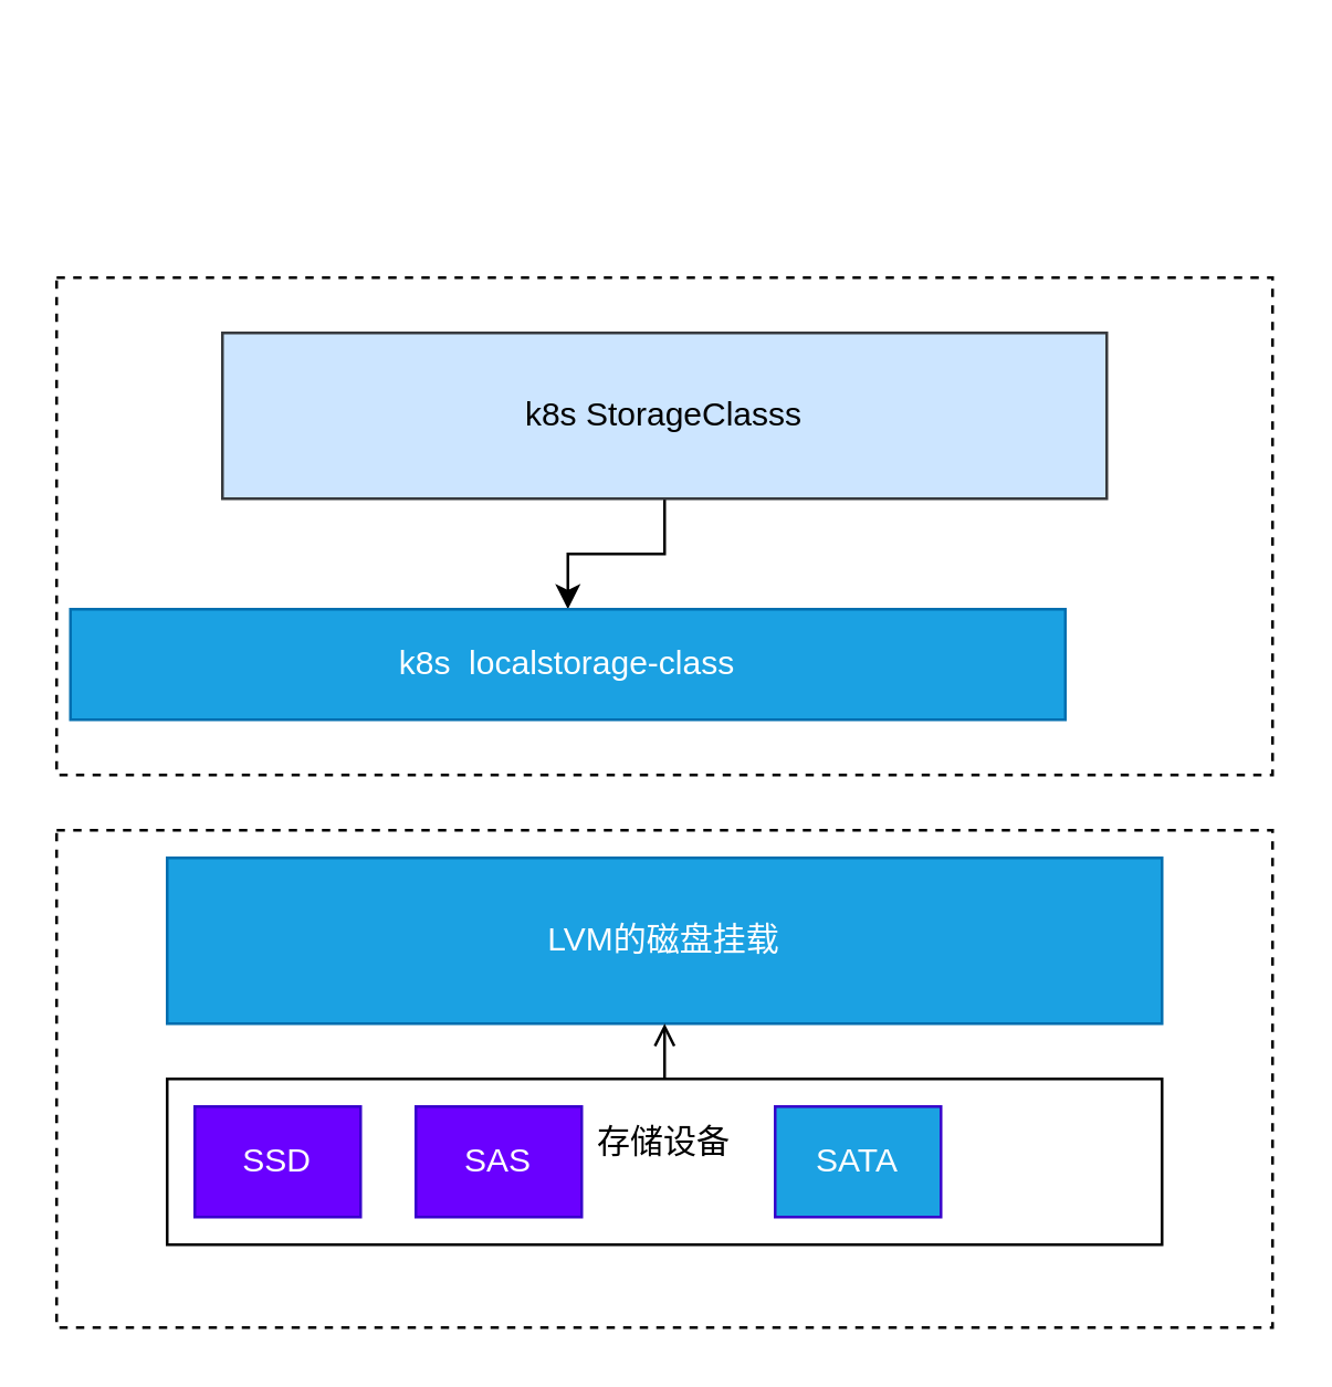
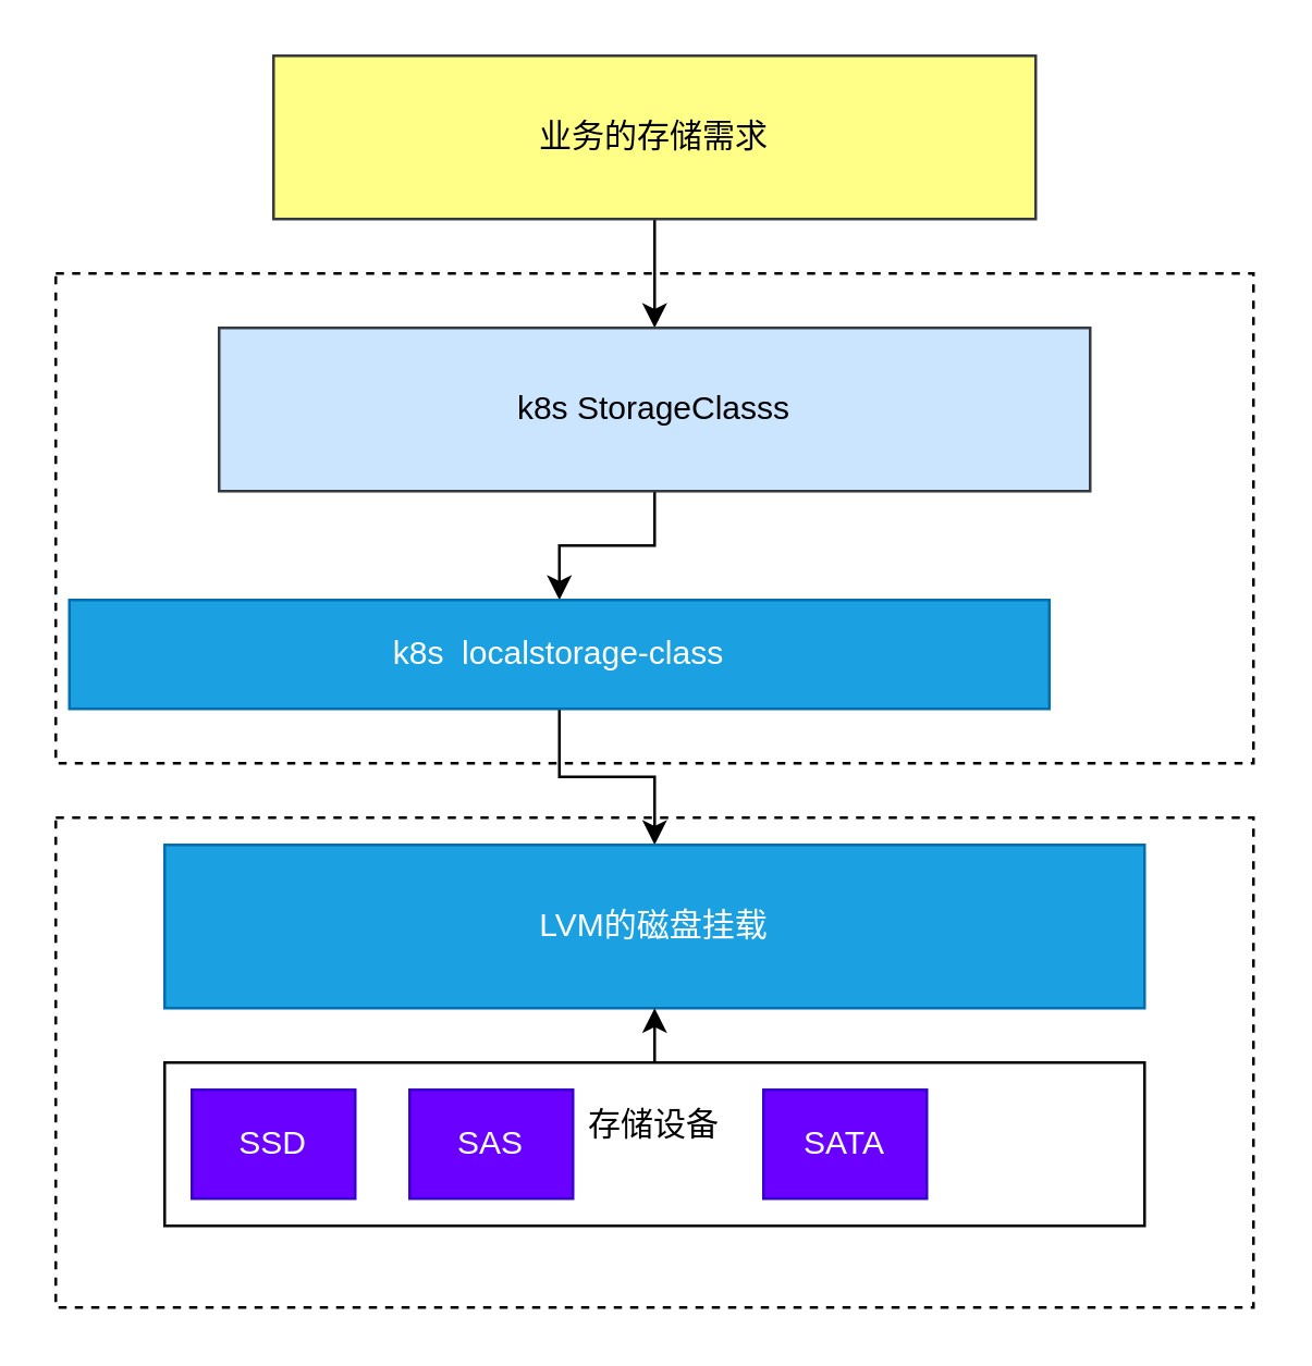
  <mxCell id="0" />
  <mxCell id="1" parent="0" />
  <mxCell id="2" value="" style="rounded=0;whiteSpace=wrap;html=1;gradientColor=none;fillColor=default;dashed=1;" vertex="1" parent="1"><mxGeometry x="20" y="100" width="440" height="180" as="geometry" /></mxCell>
  <mxCell id="3" value="" style="rounded=0;whiteSpace=wrap;html=1;gradientColor=none;fillColor=default;dashed=1;" vertex="1" parent="1"><mxGeometry x="20" y="300" width="440" height="180" as="geometry" /></mxCell>
+ <mxCell id="4" style="edgeStyle=orthogonalEdgeStyle;orthogonalLoop=1;jettySize=auto;html=1;exitX=0.5;exitY=1;exitDx=0;exitDy=0;entryX=0.5;entryY=0;entryDx=0;entryDy=0;rounded=0;strokeColor=#000000;" edge="1" parent="1" source="5" target="7"><mxGeometry relative="1" as="geometry" /></mxCell>
+ <mxCell id="5" value="业务的存储需求" style="rounded=0;whiteSpace=wrap;html=1;fillColor=#ffff88;strokeColor=#36393d;" vertex="1" parent="1"><mxGeometry x="100" y="20" width="280" height="60" as="geometry" /></mxCell>
  <mxCell id="6" style="edgeStyle=orthogonalEdgeStyle;rounded=0;orthogonalLoop=1;jettySize=auto;html=1;exitX=0.5;exitY=1;exitDx=0;exitDy=0;entryX=0.5;entryY=0;entryDx=0;entryDy=0;" edge="1" parent="1" source="7" target="9"><mxGeometry relative="1" as="geometry" /></mxCell>
  <mxCell id="7" value="k8s StorageClasss" style="rounded=0;whiteSpace=wrap;html=1;fillColor=#cce5ff;strokeColor=#36393d;" vertex="1" parent="1"><mxGeometry x="80" y="120" width="320" height="60" as="geometry" /></mxCell>
+ <mxCell id="8" style="edgeStyle=orthogonalEdgeStyle;rounded=0;orthogonalLoop=1;jettySize=auto;html=1;exitX=0.5;exitY=1;exitDx=0;exitDy=0;entryX=0.5;entryY=0;entryDx=0;entryDy=0;" edge="1" parent="1" source="9" target="10"><mxGeometry relative="1" as="geometry" /></mxCell>
  <mxCell id="9" value="k8s&amp;nbsp; localstorage-class" style="rounded=0;whiteSpace=wrap;html=1;fillColor=#1ba1e2;fontColor=#ffffff;strokeColor=#006EAF;" vertex="1" parent="1"><mxGeometry x="25" y="220" width="360" height="40" as="geometry" /></mxCell>
  <mxCell id="10" value="&lt;div style=&quot;text-align: justify&quot;&gt;&lt;span&gt;LVM的磁盘挂载&lt;/span&gt;&lt;/div&gt;" style="rounded=0;whiteSpace=wrap;html=1;align=center;fillColor=#1ba1e2;fontColor=#ffffff;strokeColor=#006EAF;" vertex="1" parent="1"><mxGeometry x="60" y="310" width="360" height="60" as="geometry" /></mxCell>
- <mxCell id="11" style="edgeStyle=orthogonalEdgeStyle;rounded=0;orthogonalLoop=1;jettySize=auto;html=1;exitX=0.5;exitY=0;exitDx=0;exitDy=0;entryX=0.5;entryY=1;entryDx=0;entryDy=0;endArrow=open;" edge="1" parent="1" source="12" target="10"><mxGeometry relative="1" as="geometry" /></mxCell>
+ <mxCell id="11" style="edgeStyle=orthogonalEdgeStyle;rounded=0;orthogonalLoop=1;jettySize=auto;html=1;exitX=0.5;exitY=0;exitDx=0;exitDy=0;entryX=0.5;entryY=1;entryDx=0;entryDy=0;" edge="1" parent="1" source="12" target="10"><mxGeometry relative="1" as="geometry" /></mxCell>
  <mxCell id="12" value="存储设备&lt;br&gt;&lt;br&gt;" style="rounded=0;whiteSpace=wrap;html=1;" vertex="1" parent="1"><mxGeometry x="60" y="390" width="360" height="60" as="geometry" /></mxCell>
  <mxCell id="13" value="SSD" style="rounded=0;whiteSpace=wrap;html=1;fillColor=#6a00ff;fontColor=#ffffff;strokeColor=#3700CC;" vertex="1" parent="1"><mxGeometry x="70" y="400" width="60" height="40" as="geometry" /></mxCell>
  <mxCell id="14" value="SAS" style="rounded=0;whiteSpace=wrap;html=1;fillColor=#6a00ff;fontColor=#ffffff;strokeColor=#3700CC;" vertex="1" parent="1"><mxGeometry x="150" y="400" width="60" height="40" as="geometry" /></mxCell>
- <mxCell id="15" value="SATA" style="rounded=0;whiteSpace=wrap;html=1;fillColor=#1ba1e2;fontColor=#ffffff;strokeColor=#3700CC;" vertex="1" parent="1"><mxGeometry x="280" y="400" width="60" height="40" as="geometry" /></mxCell>
+ <mxCell id="15" value="SATA" style="rounded=0;whiteSpace=wrap;html=1;fillColor=#6a00ff;fontColor=#ffffff;strokeColor=#3700CC;" vertex="1" parent="1"><mxGeometry x="280" y="400" width="60" height="40" as="geometry" /></mxCell>
